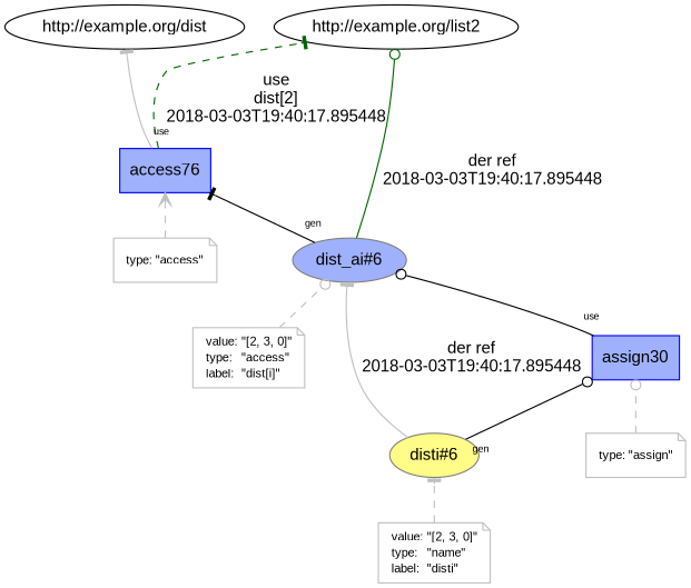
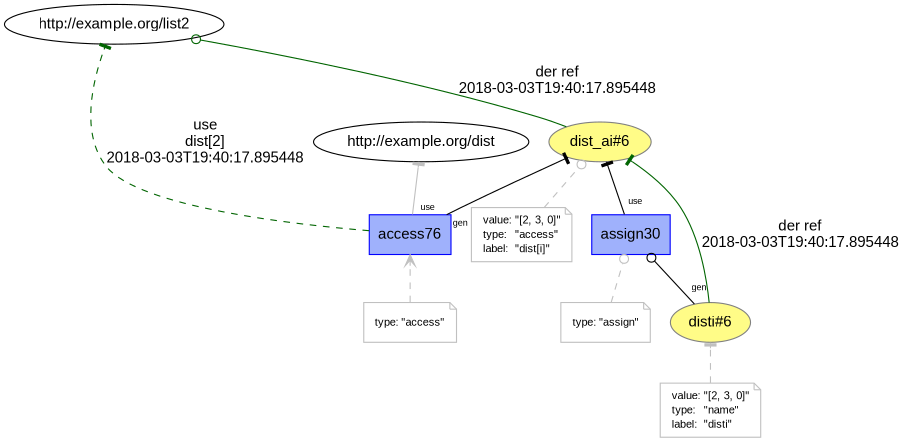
  digraph {
    fontname="Liberation Sans"
    rankdir=BT
    node [color=gray fontname="Liberation Sans"]
    edge [arrowhead=tee fontname="Liberation Sans" labelangle=60.0 labeldistance=1.5 labelfontsize=8 rotation=20 color=gray]
-   n1 [color="#808080" fillcolor="#9FB1FC" label="dist_ai#6" style=filled]
+   n1 [color="#808080" fillcolor="#FFFC87" label="dist_ai#6" style=filled]
    n2 [color="#0000FF" fillcolor="#9FB1FC" label=access76 shape=polygon sides=4 style=filled]
    "http://example.org/list2" [color=""]
    "http://example.org/dist" [color=""]
    n5 [fontcolor=black fontsize=10 label=<<TABLE cellpadding="0" border="0"> 	<TR> 	    <TD align="left">value:</TD> 	    <TD align="left">&quot;[2, 3, 0]&quot;</TD> 	</TR> 	<TR> 	    <TD align="left">type:</TD> 	    <TD align="left">&quot;access&quot;</TD> 	</TR> 	<TR> 	    <TD align="left">label:</TD> 	    <TD align="left">&quot;dist[i]&quot;</TD> 	</TR> </TABLE>> shape=note]
    n6 [fontcolor=black fontsize=10 label=<<TABLE cellpadding="0" border="0"> 	<TR> 	    <TD align="left">type:</TD> 	    <TD align="left">&quot;access&quot;</TD> 	</TR> </TABLE>> shape=note]
    n7 [color="#808080" fillcolor="#FFFC87" label="disti#6" style=filled]
    n8 [color="#0000FF" fillcolor="#9FB1FC" label=assign30 shape=polygon sides=4 style=filled]
    n9 [fontcolor=black fontsize=10 label=<<TABLE cellpadding="0" border="0"> 	<TR> 	    <TD align="left">value:</TD> 	    <TD align="left">&quot;[2, 3, 0]&quot;</TD> 	</TR> 	<TR> 	    <TD align="left">type:</TD> 	    <TD align="left">&quot;name&quot;</TD> 	</TR> 	<TR> 	    <TD align="left">label:</TD> 	    <TD align="left">&quot;disti&quot;</TD> 	</TR> </TABLE>> shape=note]
    n10 [fontcolor=black fontsize=10 label=<<TABLE cellpadding="0" border="0"> 	<TR> 	    <TD align="left">type:</TD> 	    <TD align="left">&quot;assign&quot;</TD> 	</TR> </TABLE>> shape=note]
-   n1 -> n2 [taillabel=gen color=""]
+   n2 -> n1 [taillabel=gen color=""]
    n1 -> "http://example.org/list2" [arrowhead=odot color=darkgreen label="der ref\n2018-03-03T19:40:17.895448"]
    n2 -> "http://example.org/list2" [color=darkgreen label="use\ndist[2]\n2018-03-03T19:40:17.895448" style=dashed]
    n2 -> "http://example.org/dist" [taillabel=use]
    n5 -> n1 [arrowhead=odot style=dashed labelangle="" labeldistance="" labelfontsize="" rotation=""]
    n6 -> n2 [arrowhead=vee style=dashed labelangle="" labeldistance="" labelfontsize="" rotation=""]
-   n7 -> n1 [label="der ref\n2018-03-03T19:40:17.895448"]
+   n7 -> n1 [color=darkgreen label="der ref\n2018-03-03T19:40:17.895448"]
    n7 -> n8 [arrowhead=odot taillabel=gen color=""]
-   n8 -> n1 [arrowhead=odot taillabel=use color=""]
+   n8 -> n1 [taillabel=use color=""]
    n9 -> n7 [style=dashed labelangle="" labeldistance="" labelfontsize="" rotation=""]
    n10 -> n8 [arrowhead=odot style=dashed labelangle="" labeldistance="" labelfontsize="" rotation=""]
  }
